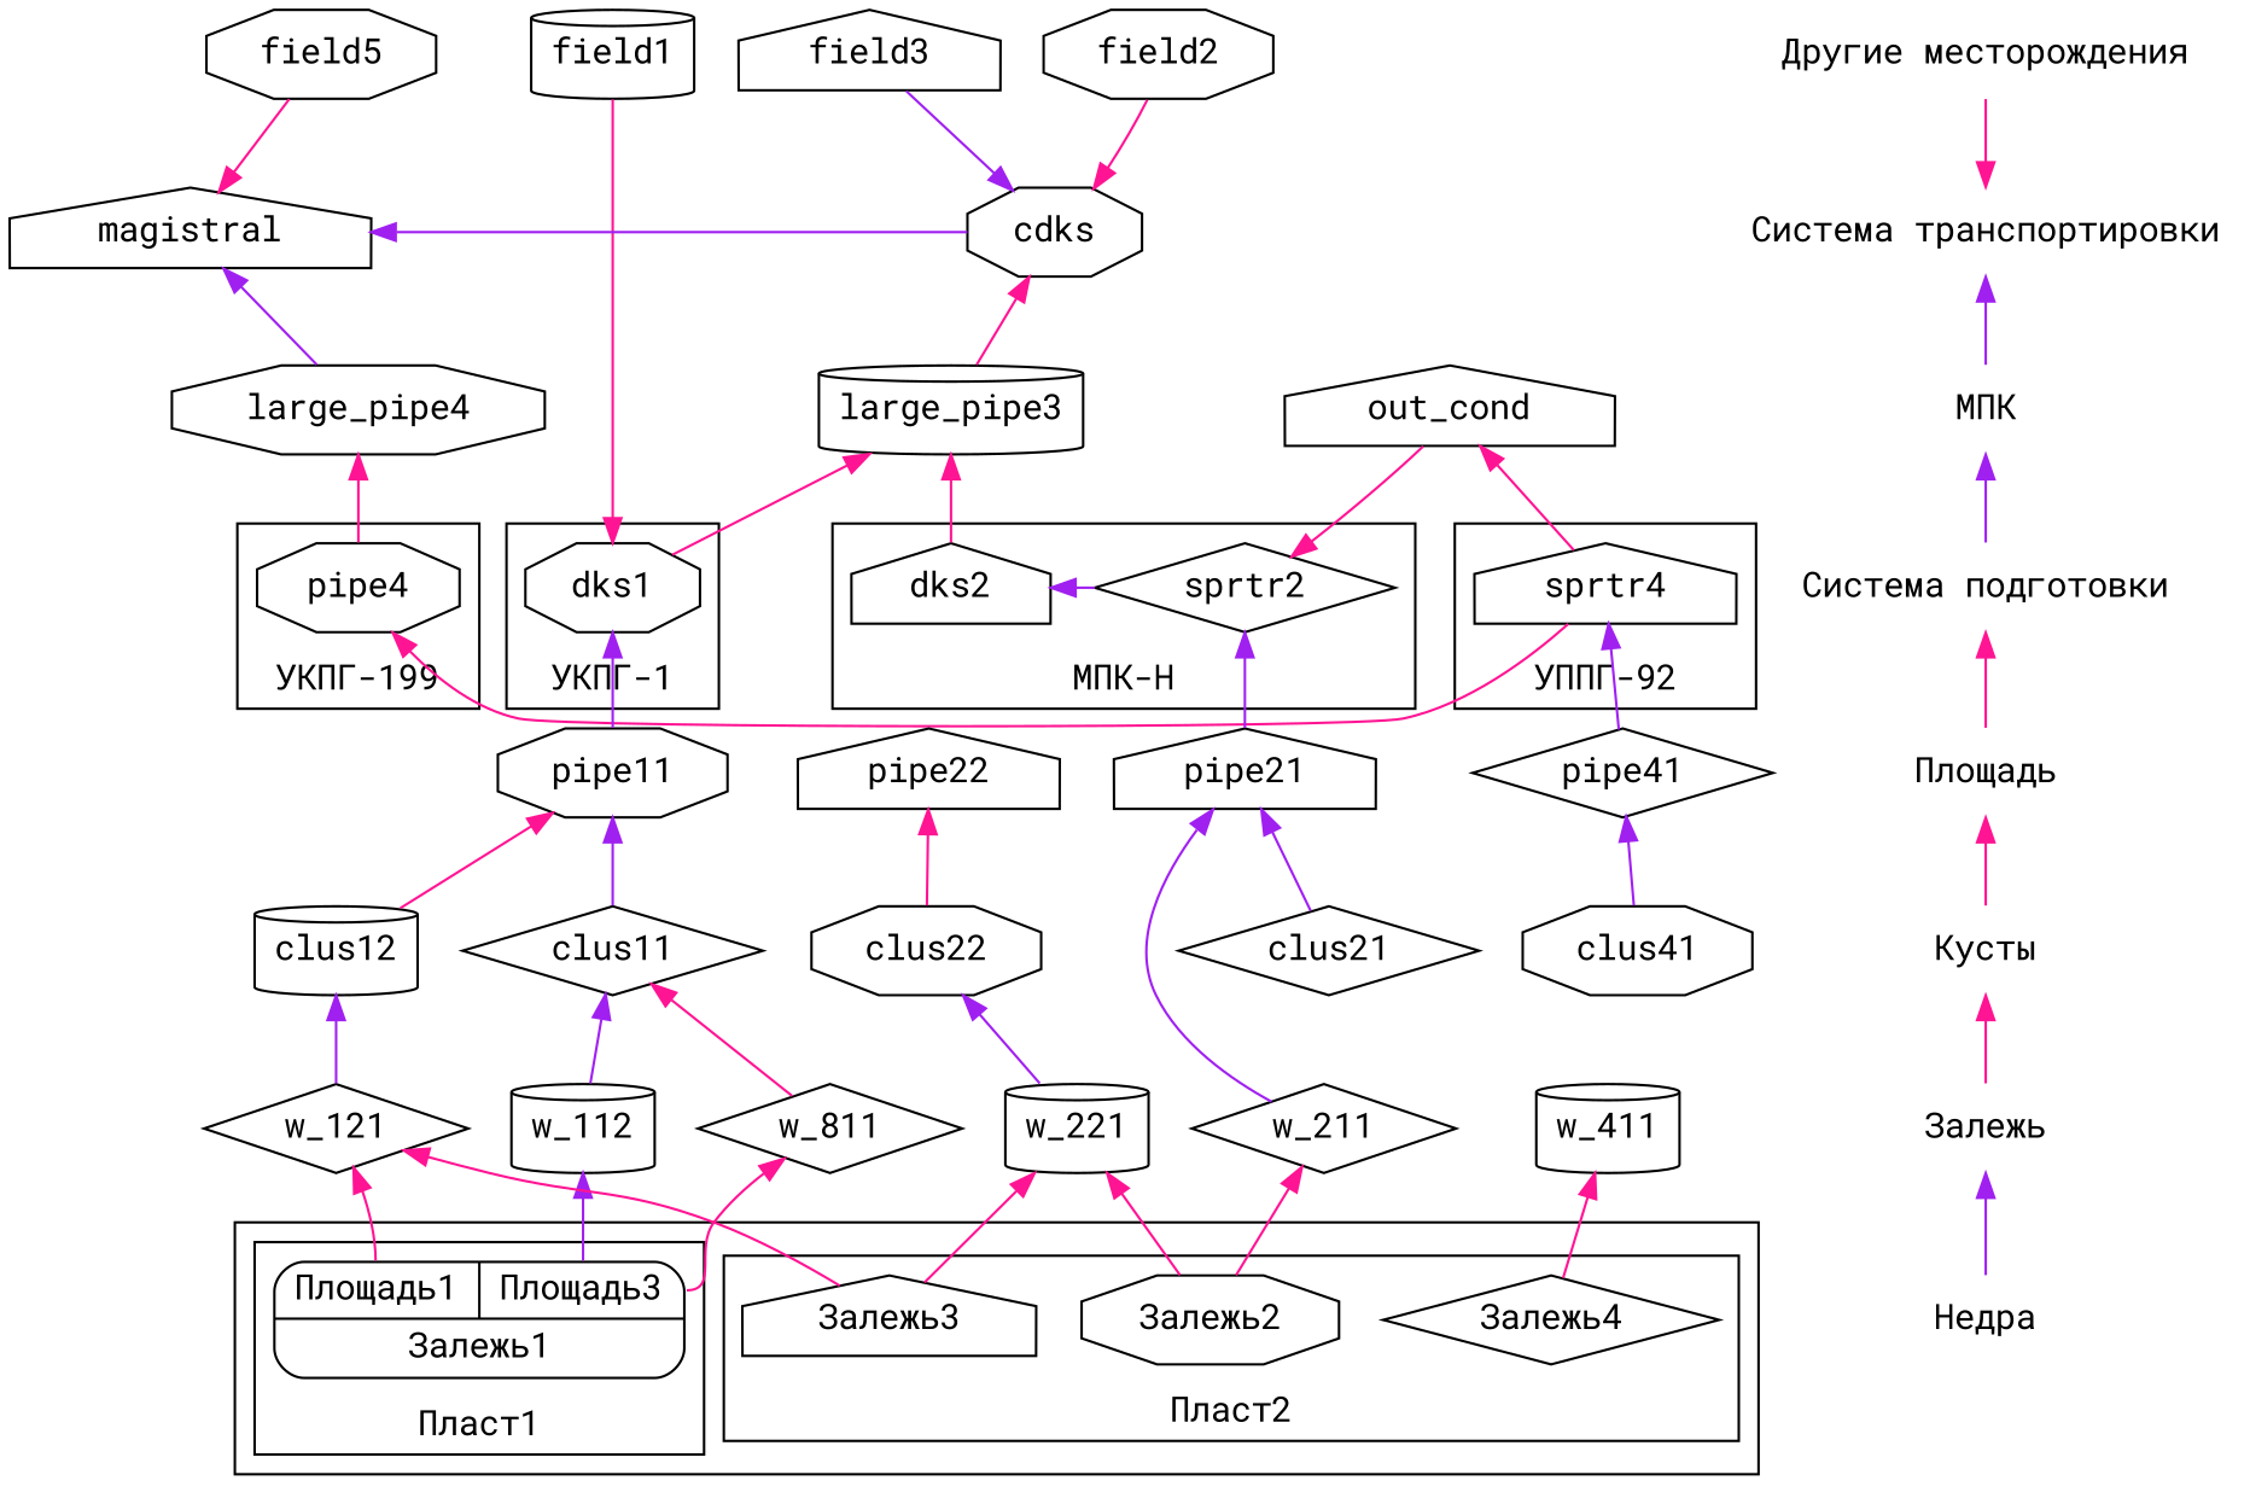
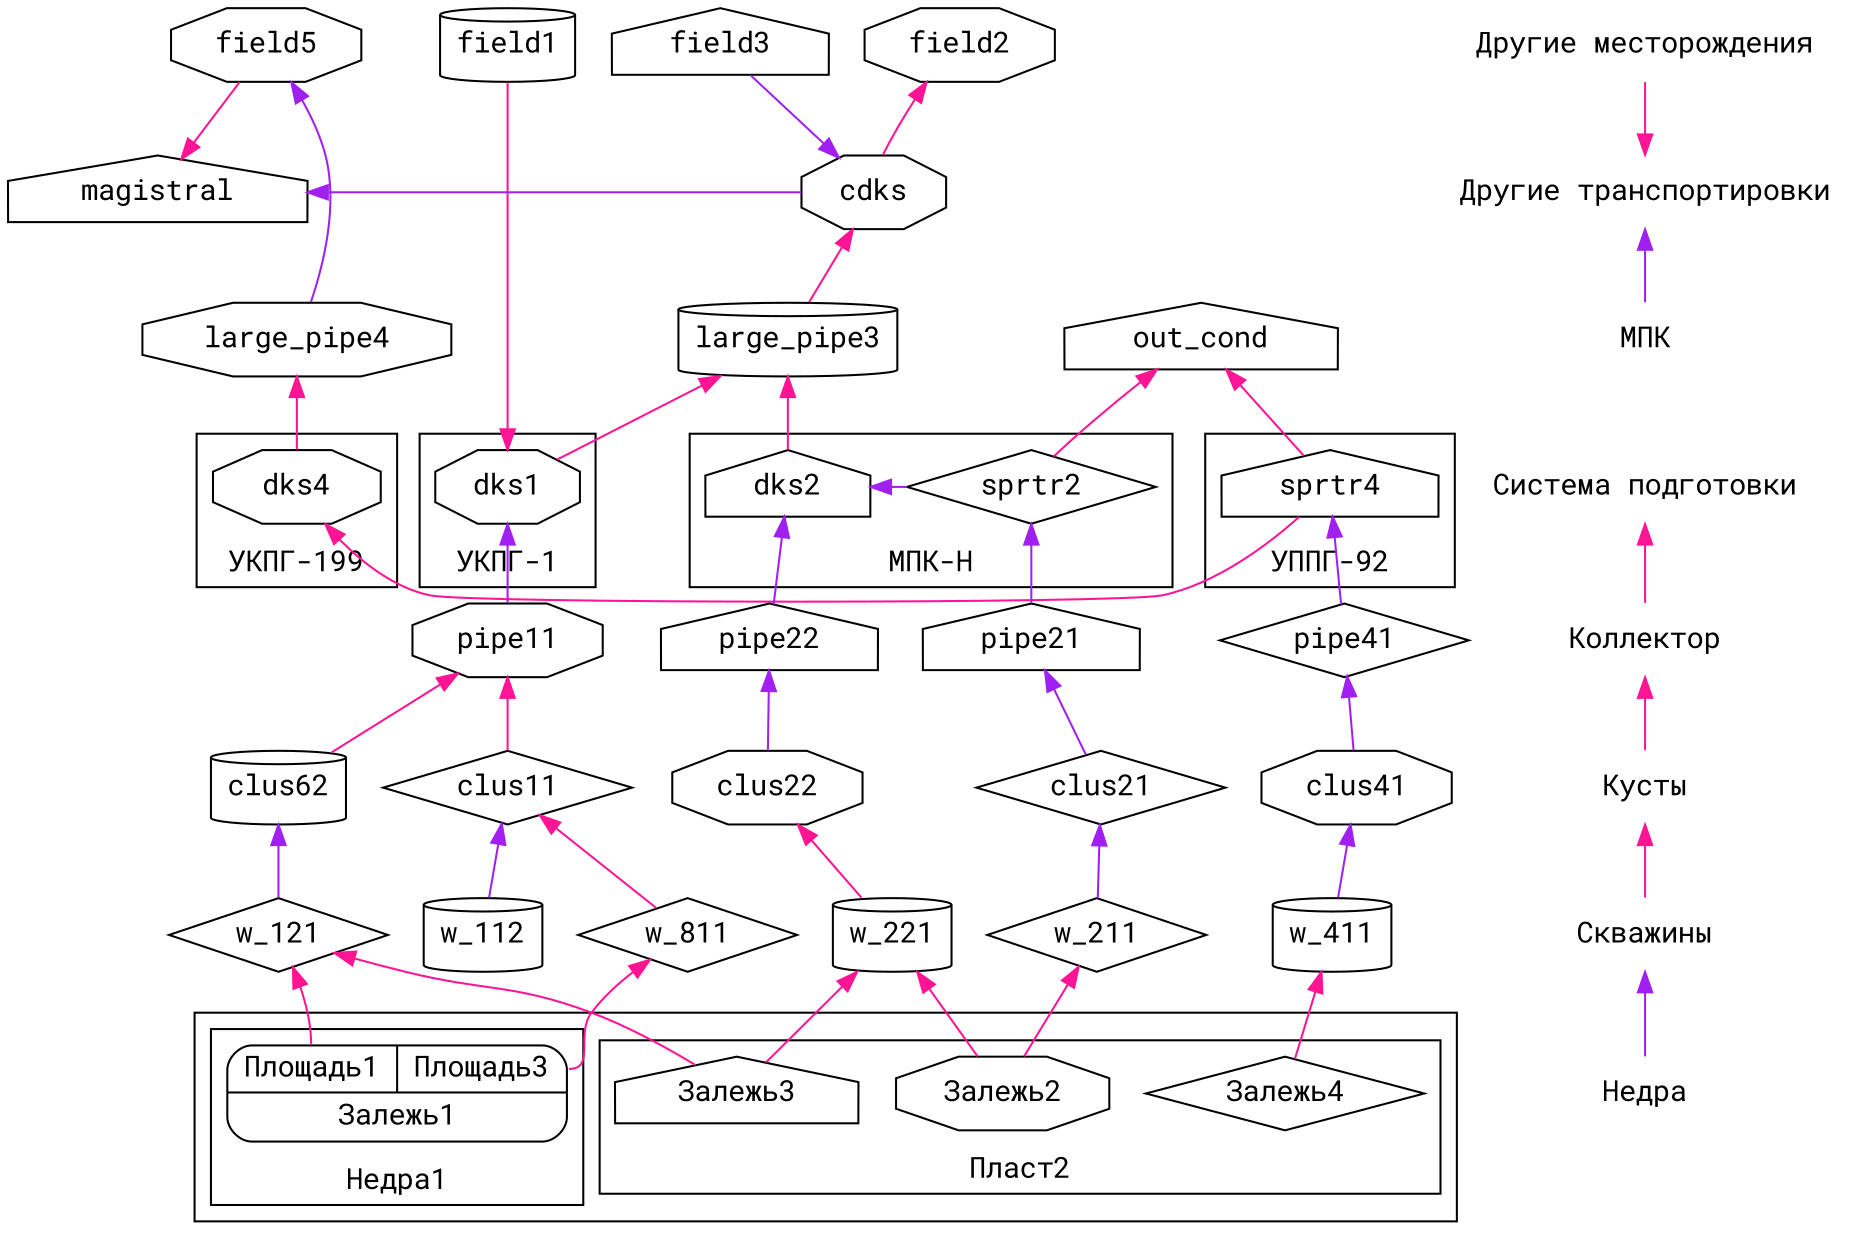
  digraph {
    fontname="Roboto Mono"
    rankdir=BT
    node [fontname="Roboto Mono" shape=octagon]
    edge [color=deeppink fontname="Roboto Mono"]
    field1 [shape=cylinder]
    field2
    field3 [shape=house]
    field5
    n5 [label="Другие месторождения" shape=none]
    n6 [label="{{<a2>Площадь1|<a1>Площадь3}|Залежь1}" shape=Mrecord]
    n7 [label="Залежь4" shape=diamond]
    n8 [label="Залежь2"]
    n9 [label="Залежь3" shape=house]
    dks1
    dks2 [shape=house]
    sprtr2 [shape=diamond]
    sprtr4 [shape=house]
-   dks4 [label=pipe4]
+   dks4
    cdks
    magistral [shape=house]
-   n17 [label="Система транспортировки" shape=none]
+   n17 [label="Другие транспортировки" shape=none]
    n18 [label=w_811 shape=diamond]
    w_112 [shape=cylinder]
    w_121 [shape=diamond]
    w_411 [shape=cylinder]
    w_221 [shape=cylinder]
    w_211 [shape=diamond]
    large_pipe3 [shape=cylinder]
    out_cond [shape=house]
    large_pipe4
    clus41
    pipe41 [shape=diamond]
    clus11 [shape=diamond]
-   clus12 [shape=cylinder]
+   clus12 [shape=cylinder label=clus62]
    pipe11
    clus22
    clus21 [shape=diamond]
    pipe22 [shape=house]
    pipe21 [shape=house]
    n36 [label="Недра" shape=none]
-   n37 [label="Залежь" shape=none]
+   n37 [label="Скважины" shape=none]
    n38 [label="Кусты" shape=none]
-   n39 [label="Площадь" shape=none]
+   n39 [label="Коллектор" shape=none]
    n40 [label="Система подготовки" shape=none]
    n41 [label="МПК" shape=none]
    subgraph sub_1 {
      rank=max
      field1
      field2
      field3
      field5
      n5
    }
    subgraph cluster_2 {
      subgraph cluster_3 {
-       label="Пласт1"
+       label="Недра1"
        n6
      }
      subgraph cluster_4 {
        label="Пласт2"
        n7
        n8
        n9
      }
    }
    subgraph cluster_5 {
      label="УКПГ-1"
      dks1
    }
    subgraph cluster_6 {
      label="МПК-Н"
      dks2
      sprtr2
    }
    subgraph cluster_7 {
      label="УППГ-92"
      sprtr4
    }
    subgraph cluster_8 {
      label="УКПГ-199"
      dks4
    }
    field1 -> dks1
-   field2 -> cdks
+   cdks -> field2
    field3 -> cdks [color=purple]
    field5 -> magistral
    n5 -> n17
    n6 -> n18 [tailport=a1]
-   n6 -> w_112 [color=purple tailport=a1]
    n6 -> w_121 [tailport=a2]
    n7 -> w_411
    n8 -> w_221
    n8 -> w_211
    n9 -> w_121
    n9 -> w_221
    dks1 -> large_pipe3
    dks2 -> large_pipe3
    sprtr2 -> dks2 [color=purple constraint=false]
-   out_cond -> sprtr2
+   sprtr2 -> out_cond
    sprtr4 -> dks4 [constraint=false]
    sprtr4 -> out_cond
    dks4 -> large_pipe4
    cdks -> magistral [color=purple constraint=false]
    n18 -> clus11
    w_112 -> clus11 [color=purple]
    w_121 -> clus12 [color=purple]
-   w_221 -> clus22 [color=purple]
-   w_211 -> pipe21 [color=purple]
+   w_411 -> clus41 [color=purple]
+   w_221 -> clus22
+   w_211 -> clus21 [color=purple]
    large_pipe3 -> cdks
-   large_pipe4 -> magistral [color=purple]
+   large_pipe4 -> field5 [color=purple]
    clus41 -> pipe41 [color=purple]
    pipe41 -> sprtr4 [color=purple]
-   clus11 -> pipe11 [color=purple]
+   clus11 -> pipe11
    clus12 -> pipe11
    pipe11 -> dks1 [color=purple]
-   clus22 -> pipe22
+   clus22 -> pipe22 [color=purple]
    clus21 -> pipe21 [color=purple]
+   pipe22 -> dks2 [color=purple]
    pipe21 -> sprtr2 [color=purple]
    n36 -> n37 [color=purple]
    n37 -> n38
    n38 -> n39
    n39 -> n40
-   n40 -> n41 [color=purple]
    n41 -> n17 [color=purple]
  }
